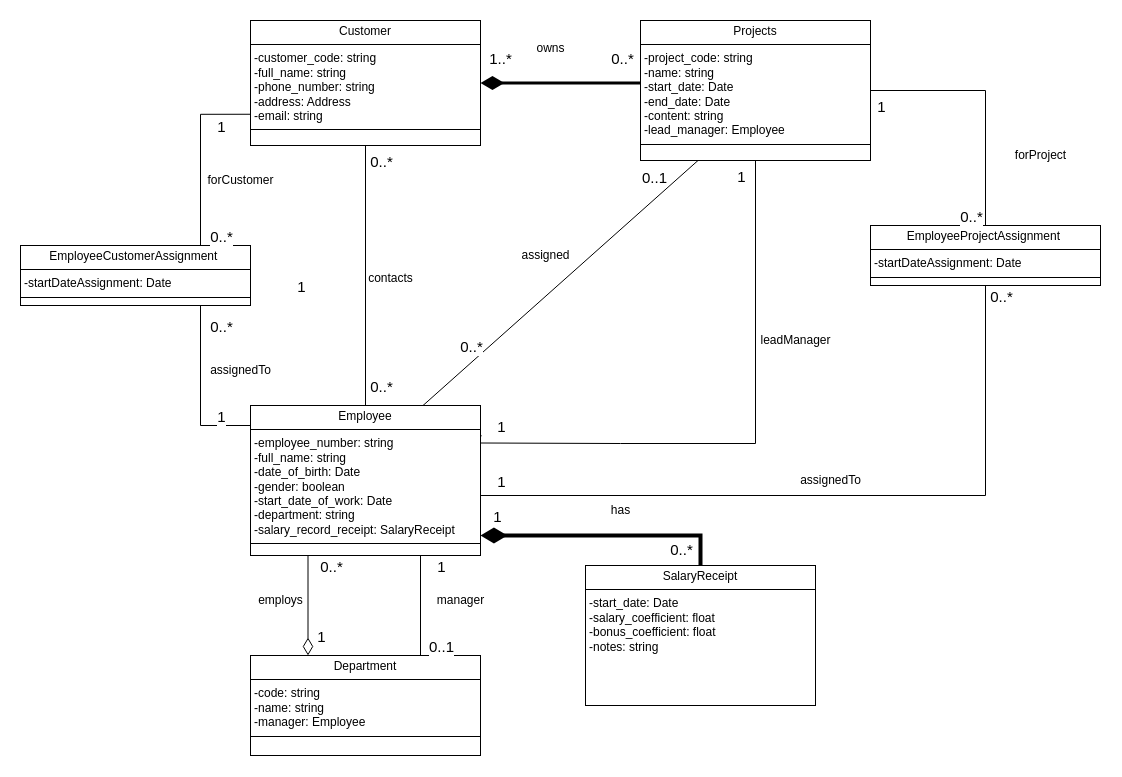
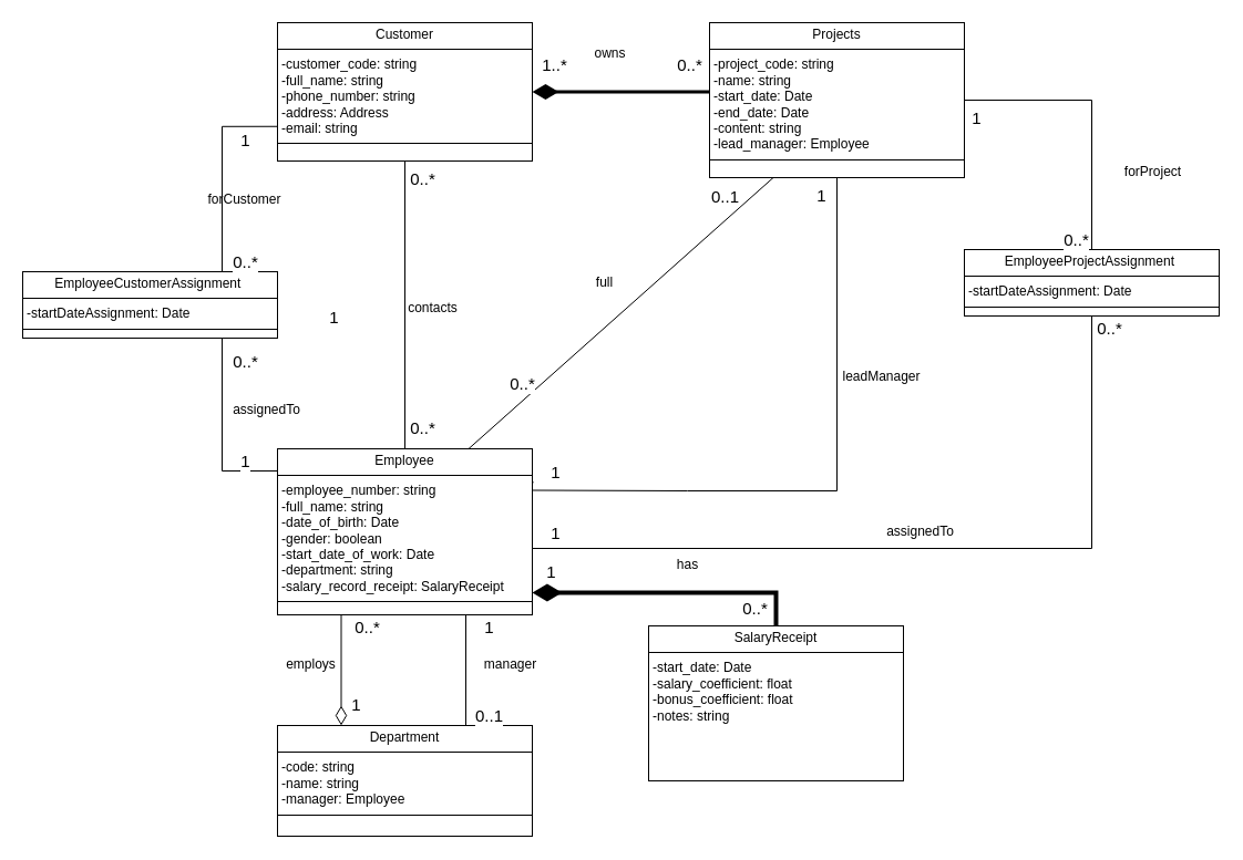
  <mxCell id="0" />
  <mxCell id="1" parent="0" />
  <mxCell id="2" style="edgeStyle=orthogonalEdgeStyle;rounded=0;orthogonalLoop=1;jettySize=auto;html=1;exitX=0.25;exitY=1;exitDx=0;exitDy=0;entryX=0.25;entryY=0;entryDx=0;entryDy=0;endArrow=diamondThin;endFill=0;endSize=15;strokeWidth=1;startSize=6;targetPerimeterSpacing=0;" edge="1" parent="1" source="4" target="10"><mxGeometry relative="1" as="geometry" /></mxCell>
  <mxCell id="3" style="edgeStyle=orthogonalEdgeStyle;rounded=0;orthogonalLoop=1;jettySize=auto;html=1;exitX=1.005;exitY=0.202;exitDx=0;exitDy=0;endArrow=none;endFill=0;exitPerimeter=0;" edge="1" parent="1" source="4" target="32"><mxGeometry relative="1" as="geometry"><Array as="points"><mxPoint x="479" y="435" /><mxPoint x="479" y="431" /><mxPoint x="423" y="431" /><mxPoint x="423" y="495" /><mxPoint x="985" y="495" /></Array></mxGeometry></mxCell>
  <mxCell id="4" value="&lt;p style=&quot;margin:0px;margin-top:4px;text-align:center;&quot;&gt;Employee&lt;/p&gt;&lt;hr size=&quot;1&quot; style=&quot;border-style:solid;&quot;&gt;&lt;p style=&quot;margin:0px;margin-left:4px;&quot;&gt;-employee_number: string&lt;/p&gt;&lt;p style=&quot;margin:0px;margin-left:4px;&quot;&gt;-&lt;span style=&quot;background-color: transparent; color: light-dark(rgb(0, 0, 0), rgb(255, 255, 255));&quot;&gt;full_name: string&lt;/span&gt;&lt;/p&gt;&lt;p style=&quot;margin:0px;margin-left:4px;&quot;&gt;&lt;span style=&quot;background-color: transparent; color: light-dark(rgb(0, 0, 0), rgb(255, 255, 255));&quot;&gt;-&lt;/span&gt;&lt;span style=&quot;background-color: transparent; color: light-dark(rgb(0, 0, 0), rgb(255, 255, 255));&quot;&gt;date_of_birth: Date&lt;/span&gt;&lt;/p&gt;&lt;p style=&quot;margin:0px;margin-left:4px;&quot;&gt;&lt;span style=&quot;background-color: transparent; color: light-dark(rgb(0, 0, 0), rgb(255, 255, 255));&quot;&gt;-&lt;/span&gt;&lt;span style=&quot;background-color: transparent; color: light-dark(rgb(0, 0, 0), rgb(255, 255, 255));&quot;&gt;gender: boolean&lt;/span&gt;&lt;/p&gt;&lt;p style=&quot;margin:0px;margin-left:4px;&quot;&gt;&lt;span style=&quot;background-color: transparent; color: light-dark(rgb(0, 0, 0), rgb(255, 255, 255));&quot;&gt;-start_date_of_work: Date&lt;/span&gt;&lt;/p&gt;&lt;p style=&quot;margin:0px;margin-left:4px;&quot;&gt;&lt;span style=&quot;background-color: transparent; color: light-dark(rgb(0, 0, 0), rgb(255, 255, 255));&quot;&gt;-&lt;/span&gt;&lt;span style=&quot;background-color: transparent; color: light-dark(rgb(0, 0, 0), rgb(255, 255, 255));&quot;&gt;department: string&lt;/span&gt;&lt;/p&gt;&lt;p style=&quot;margin:0px;margin-left:4px;&quot;&gt;-salary_record_receipt: SalaryReceipt&lt;/p&gt;&lt;hr size=&quot;1&quot; style=&quot;border-style:solid;&quot;&gt;&lt;p style=&quot;margin:0px;margin-left:4px;&quot;&gt;&lt;br&gt;&lt;/p&gt;" style="verticalAlign=top;align=left;overflow=fill;html=1;whiteSpace=wrap;" vertex="1" parent="1"><mxGeometry x="250" y="405" width="230" height="150" as="geometry" /></mxCell>
  <mxCell id="5" style="edgeStyle=orthogonalEdgeStyle;rounded=0;orthogonalLoop=1;jettySize=auto;html=1;endArrow=diamondThin;endFill=1;strokeWidth=4;endSize=15;" edge="1" parent="1" source="8" target="4"><mxGeometry relative="1" as="geometry"><Array as="points"><mxPoint x="700" y="535" /></Array></mxGeometry></mxCell>
  <mxCell id="6" value="1" style="edgeLabel;html=1;align=center;verticalAlign=middle;resizable=0;points=[];fontSize=15;" vertex="1" connectable="0" parent="5"><mxGeometry x="0.84" y="-1" relative="1" as="geometry"><mxPoint x="-4" y="-19" as="offset" /></mxGeometry></mxCell>
  <mxCell id="7" value="0..*" style="edgeLabel;html=1;align=center;verticalAlign=middle;resizable=0;points=[];fontSize=15;" vertex="1" connectable="0" parent="5"><mxGeometry x="-0.871" y="-1" relative="1" as="geometry"><mxPoint x="-21" y="-1" as="offset" /></mxGeometry></mxCell>
  <mxCell id="8" value="&lt;p style=&quot;margin:0px;margin-top:4px;text-align:center;&quot;&gt;SalaryReceipt&lt;/p&gt;&lt;hr size=&quot;1&quot; style=&quot;border-style:solid;&quot;&gt;&lt;p style=&quot;margin:0px;margin-left:4px;&quot;&gt;-start_date: Date&lt;br&gt;&lt;/p&gt;&lt;p style=&quot;margin:0px;margin-left:4px;&quot;&gt;-salary_coefficient: float&lt;/p&gt;&lt;p style=&quot;margin:0px;margin-left:4px;&quot;&gt;-bonus_coefficient: float&lt;/p&gt;&lt;p style=&quot;margin:0px;margin-left:4px;&quot;&gt;-notes: string&lt;/p&gt;&lt;p style=&quot;margin:0px;margin-left:4px;&quot;&gt;&lt;br&gt;&lt;/p&gt;" style="verticalAlign=top;align=left;overflow=fill;html=1;whiteSpace=wrap;" vertex="1" parent="1"><mxGeometry x="585" y="565" width="230" height="140" as="geometry" /></mxCell>
  <mxCell id="9" style="edgeStyle=orthogonalEdgeStyle;rounded=0;orthogonalLoop=1;jettySize=auto;html=1;exitX=0.75;exitY=0;exitDx=0;exitDy=0;entryX=0.75;entryY=1;entryDx=0;entryDy=0;endArrow=none;endFill=0;" edge="1" parent="1" source="10" target="4"><mxGeometry relative="1" as="geometry"><Array as="points"><mxPoint x="420" y="655" /><mxPoint x="420" y="555" /></Array></mxGeometry></mxCell>
  <mxCell id="10" value="&lt;p style=&quot;margin:0px;margin-top:4px;text-align:center;&quot;&gt;Department&lt;/p&gt;&lt;hr size=&quot;1&quot; style=&quot;border-style:solid;&quot;&gt;&lt;p style=&quot;margin:0px;margin-left:4px;&quot;&gt;-code: string&lt;br&gt;&lt;/p&gt;&lt;p style=&quot;margin:0px;margin-left:4px;&quot;&gt;-name: string&lt;/p&gt;&lt;p style=&quot;margin:0px;margin-left:4px;&quot;&gt;-manager:&amp;nbsp;&lt;span style=&quot;text-align: center; background-color: transparent; color: light-dark(rgb(0, 0, 0), rgb(255, 255, 255));&quot;&gt;Employee&lt;/span&gt;&lt;/p&gt;&lt;hr size=&quot;1&quot; style=&quot;border-style:solid;&quot;&gt;&lt;p style=&quot;margin:0px;margin-left:4px;&quot;&gt;&lt;br&gt;&lt;/p&gt;" style="verticalAlign=top;align=left;overflow=fill;html=1;whiteSpace=wrap;" vertex="1" parent="1"><mxGeometry x="250" y="655" width="230" height="100" as="geometry" /></mxCell>
  <mxCell id="11" style="edgeStyle=orthogonalEdgeStyle;rounded=0;orthogonalLoop=1;jettySize=auto;html=1;endArrow=none;endFill=0;" edge="1" parent="1" source="12" target="4"><mxGeometry relative="1" as="geometry" /></mxCell>
  <mxCell id="12" value="&lt;p style=&quot;margin:0px;margin-top:4px;text-align:center;&quot;&gt;Customer&lt;/p&gt;&lt;hr size=&quot;1&quot; style=&quot;border-style:solid;&quot;&gt;&lt;p style=&quot;margin:0px;margin-left:4px;&quot;&gt;-customer_code: string&lt;br&gt;&lt;/p&gt;&lt;p style=&quot;margin:0px;margin-left:4px;&quot;&gt;-&lt;span style=&quot;background-color: transparent; color: light-dark(rgb(0, 0, 0), rgb(255, 255, 255));&quot;&gt;full_name: string&lt;/span&gt;&lt;br&gt;&lt;/p&gt;&lt;p style=&quot;margin:0px;margin-left:4px;&quot;&gt;&lt;span style=&quot;background-color: transparent; color: light-dark(rgb(0, 0, 0), rgb(255, 255, 255));&quot;&gt;-&lt;/span&gt;&lt;span style=&quot;background-color: transparent; color: light-dark(rgb(0, 0, 0), rgb(255, 255, 255));&quot;&gt;phone_number: string&lt;/span&gt;&lt;/p&gt;&lt;p style=&quot;margin:0px;margin-left:4px;&quot;&gt;&lt;span style=&quot;background-color: transparent; color: light-dark(rgb(0, 0, 0), rgb(255, 255, 255));&quot;&gt;-&lt;/span&gt;&lt;span style=&quot;background-color: transparent; color: light-dark(rgb(0, 0, 0), rgb(255, 255, 255));&quot;&gt;address: Address&lt;/span&gt;&lt;/p&gt;&lt;p style=&quot;margin:0px;margin-left:4px;&quot;&gt;&lt;span style=&quot;background-color: transparent; color: light-dark(rgb(0, 0, 0), rgb(255, 255, 255));&quot;&gt;-&lt;/span&gt;&lt;span style=&quot;background-color: transparent; color: light-dark(rgb(0, 0, 0), rgb(255, 255, 255));&quot;&gt;email: string&lt;/span&gt;&lt;/p&gt;&lt;hr size=&quot;1&quot; style=&quot;border-style:solid;&quot;&gt;&lt;p style=&quot;margin:0px;margin-left:4px;&quot;&gt;&lt;br&gt;&lt;/p&gt;" style="verticalAlign=top;align=left;overflow=fill;html=1;whiteSpace=wrap;" vertex="1" parent="1"><mxGeometry x="250" y="20" width="230" height="125" as="geometry" /></mxCell>
  <mxCell id="13" style="edgeStyle=orthogonalEdgeStyle;rounded=0;orthogonalLoop=1;jettySize=auto;html=1;entryX=1;entryY=0.5;entryDx=0;entryDy=0;strokeWidth=3;endArrow=diamondThin;endFill=1;endSize=15;startSize=7;" edge="1" parent="1" source="17" target="12"><mxGeometry relative="1" as="geometry"><Array as="points"><mxPoint x="535" y="83" /></Array></mxGeometry></mxCell>
  <mxCell id="14" value="1..*" style="edgeLabel;html=1;align=center;verticalAlign=middle;resizable=0;points=[];fontSize=15;" vertex="1" connectable="0" parent="13"><mxGeometry x="0.883" y="-2" relative="1" as="geometry"><mxPoint x="10" y="-23" as="offset" /></mxGeometry></mxCell>
  <mxCell id="15" value="0..*" style="edgeLabel;html=1;align=center;verticalAlign=middle;resizable=0;points=[];fontSize=15;" vertex="1" connectable="0" parent="13"><mxGeometry x="-0.864" y="-2" relative="1" as="geometry"><mxPoint x="-8" y="-23" as="offset" /></mxGeometry></mxCell>
  <mxCell id="16" style="edgeStyle=orthogonalEdgeStyle;rounded=0;orthogonalLoop=1;jettySize=auto;html=1;endArrow=none;endFill=0;" edge="1" parent="1" source="17" target="32"><mxGeometry relative="1" as="geometry"><Array as="points"><mxPoint x="985" y="90" /></Array></mxGeometry></mxCell>
  <mxCell id="17" value="&lt;p style=&quot;margin:0px;margin-top:4px;text-align:center;&quot;&gt;Projects&lt;/p&gt;&lt;hr size=&quot;1&quot; style=&quot;border-style:solid;&quot;&gt;&lt;p style=&quot;margin:0px;margin-left:4px;&quot;&gt;-project_code: string&lt;br&gt;&lt;/p&gt;&lt;p style=&quot;margin:0px;margin-left:4px;&quot;&gt;-name: string&lt;/p&gt;&lt;p style=&quot;margin:0px;margin-left:4px;&quot;&gt;-start_date: Date&lt;/p&gt;&lt;p style=&quot;margin:0px;margin-left:4px;&quot;&gt;-end_date: Date&lt;/p&gt;&lt;p style=&quot;margin:0px;margin-left:4px;&quot;&gt;-content: string&lt;/p&gt;&lt;p style=&quot;margin:0px;margin-left:4px;&quot;&gt;-lead_manager: Employee&lt;/p&gt;&lt;hr size=&quot;1&quot; style=&quot;border-style:solid;&quot;&gt;&lt;p style=&quot;margin:0px;margin-left:4px;&quot;&gt;&lt;br&gt;&lt;/p&gt;" style="verticalAlign=top;align=left;overflow=fill;html=1;whiteSpace=wrap;" vertex="1" parent="1"><mxGeometry x="640" y="20" width="230" height="140" as="geometry" /></mxCell>
  <mxCell id="18" style="edgeStyle=orthogonalEdgeStyle;rounded=0;orthogonalLoop=1;jettySize=auto;html=1;entryX=0;entryY=0.75;entryDx=0;entryDy=0;endArrow=none;endFill=0;" edge="1" parent="1" source="20" target="12"><mxGeometry relative="1" as="geometry"><Array as="points"><mxPoint x="200" y="114" /></Array></mxGeometry></mxCell>
  <mxCell id="19" style="edgeStyle=orthogonalEdgeStyle;rounded=0;orthogonalLoop=1;jettySize=auto;html=1;endArrow=none;endFill=0;" edge="1" parent="1" source="20"><mxGeometry relative="1" as="geometry"><mxPoint x="250" y="425" as="targetPoint" /><Array as="points"><mxPoint x="200" y="425" /><mxPoint x="250" y="425" /></Array></mxGeometry></mxCell>
  <mxCell id="20" value="&lt;p style=&quot;margin:0px;margin-top:4px;text-align:center;&quot;&gt;EmployeeCustomerAssignment&amp;nbsp;&lt;/p&gt;&lt;hr size=&quot;1&quot; style=&quot;border-style:solid;&quot;&gt;&lt;p style=&quot;margin:0px;margin-left:4px;&quot;&gt;-&lt;span style=&quot;background-color: transparent;&quot;&gt;startDateAssignment: Date&lt;/span&gt;&lt;br&gt;&lt;/p&gt;&lt;hr size=&quot;1&quot; style=&quot;border-style:solid;&quot;&gt;&lt;p style=&quot;margin:0px;margin-left:4px;&quot;&gt;&lt;br&gt;&lt;/p&gt;" style="verticalAlign=top;align=left;overflow=fill;html=1;whiteSpace=wrap;" vertex="1" parent="1"><mxGeometry x="20" y="245" width="230" height="60" as="geometry" /></mxCell>
  <mxCell id="21" value="0..*" style="edgeLabel;html=1;align=center;verticalAlign=middle;resizable=0;points=[];fontSize=15;" vertex="1" connectable="0" parent="1"><mxGeometry x="380" y="160" as="geometry" /></mxCell>
  <mxCell id="22" value="0..*" style="edgeLabel;html=1;align=center;verticalAlign=middle;resizable=0;points=[];fontSize=15;" vertex="1" connectable="0" parent="1"><mxGeometry x="380" y="385" as="geometry" /></mxCell>
  <mxCell id="23" value="contacts" style="text;html=1;align=center;verticalAlign=middle;resizable=0;points=[];autosize=1;strokeColor=none;fillColor=none;" vertex="1" parent="1"><mxGeometry x="355" y="263" width="70" height="30" as="geometry" /></mxCell>
  <mxCell id="24" value="has" style="text;html=1;align=center;verticalAlign=middle;resizable=0;points=[];autosize=1;strokeColor=none;fillColor=none;" vertex="1" parent="1"><mxGeometry x="600" y="495" width="40" height="30" as="geometry" /></mxCell>
  <mxCell id="25" value="owns" style="text;html=1;align=center;verticalAlign=middle;resizable=0;points=[];autosize=1;strokeColor=none;fillColor=none;" vertex="1" parent="1"><mxGeometry x="525" y="33" width="50" height="30" as="geometry" /></mxCell>
  <mxCell id="26" value="0..*" style="edgeLabel;html=1;align=center;verticalAlign=middle;resizable=0;points=[];fontSize=15;" vertex="1" connectable="0" parent="1"><mxGeometry x="330" y="565" as="geometry" /></mxCell>
  <mxCell id="27" value="1" style="edgeLabel;html=1;align=center;verticalAlign=middle;resizable=0;points=[];fontSize=15;" vertex="1" connectable="0" parent="1"><mxGeometry x="320" y="635" as="geometry" /></mxCell>
  <mxCell id="28" value="employs" style="text;html=1;align=center;verticalAlign=middle;resizable=0;points=[];autosize=1;strokeColor=none;fillColor=none;" vertex="1" parent="1"><mxGeometry x="245" y="585" width="70" height="30" as="geometry" /></mxCell>
  <mxCell id="29" value="1" style="edgeLabel;html=1;align=center;verticalAlign=middle;resizable=0;points=[];fontSize=15;" vertex="1" connectable="0" parent="1"><mxGeometry x="440" y="565" as="geometry" /></mxCell>
  <mxCell id="30" value="0..1" style="edgeLabel;html=1;align=center;verticalAlign=middle;resizable=0;points=[];fontSize=15;" vertex="1" connectable="0" parent="1"><mxGeometry x="440" y="645" as="geometry"><mxPoint as="offset" /></mxGeometry></mxCell>
  <mxCell id="31" value="manager" style="text;html=1;align=center;verticalAlign=middle;resizable=0;points=[];autosize=1;strokeColor=none;fillColor=none;" vertex="1" parent="1"><mxGeometry x="425" y="585" width="70" height="30" as="geometry" /></mxCell>
  <mxCell id="32" value="&lt;p style=&quot;margin:0px;margin-top:4px;text-align:center;&quot;&gt;EmployeeProjectAssignment&amp;nbsp;&lt;/p&gt;&lt;hr size=&quot;1&quot; style=&quot;border-style:solid;&quot;&gt;&lt;p style=&quot;margin:0px;margin-left:4px;&quot;&gt;-&lt;span style=&quot;background-color: transparent;&quot;&gt;startDateAssignment: Date&lt;/span&gt;&lt;br&gt;&lt;/p&gt;&lt;hr size=&quot;1&quot; style=&quot;border-style:solid;&quot;&gt;&lt;p style=&quot;margin:0px;margin-left:4px;&quot;&gt;&lt;br&gt;&lt;/p&gt;" style="verticalAlign=top;align=left;overflow=fill;html=1;whiteSpace=wrap;" vertex="1" parent="1"><mxGeometry x="870" y="225" width="230" height="60" as="geometry" /></mxCell>
  <mxCell id="33" value="0..*" style="edgeLabel;html=1;align=center;verticalAlign=middle;resizable=0;points=[];fontSize=15;" vertex="1" connectable="0" parent="1"><mxGeometry x="1000" y="295" as="geometry" /></mxCell>
  <mxCell id="34" value="0..*" style="edgeLabel;html=1;align=center;verticalAlign=middle;resizable=0;points=[];fontSize=15;" vertex="1" connectable="0" parent="1"><mxGeometry x="970" y="215" as="geometry" /></mxCell>
  <mxCell id="35" value="1" style="edgeLabel;html=1;align=center;verticalAlign=middle;resizable=0;points=[];fontSize=15;" vertex="1" connectable="0" parent="1"><mxGeometry x="500" y="480" as="geometry" /></mxCell>
  <mxCell id="36" value="1" style="edgeLabel;html=1;align=center;verticalAlign=middle;resizable=0;points=[];fontSize=15;" vertex="1" connectable="0" parent="1"><mxGeometry x="880" y="105" as="geometry" /></mxCell>
  <mxCell id="37" value="assignedTo" style="text;html=1;align=center;verticalAlign=middle;resizable=0;points=[];autosize=1;strokeColor=none;fillColor=none;" vertex="1" parent="1"><mxGeometry x="790" y="465" width="80" height="30" as="geometry" /></mxCell>
  <mxCell id="38" value="forProject" style="text;html=1;align=center;verticalAlign=middle;resizable=0;points=[];autosize=1;strokeColor=none;fillColor=none;" vertex="1" parent="1"><mxGeometry x="1005" y="140" width="70" height="30" as="geometry" /></mxCell>
  <mxCell id="39" value="0..*" style="edgeLabel;html=1;align=center;verticalAlign=middle;resizable=0;points=[];fontSize=15;" vertex="1" connectable="0" parent="1"><mxGeometry x="220" y="235" as="geometry" /></mxCell>
  <mxCell id="40" value="0..*" style="edgeLabel;html=1;align=center;verticalAlign=middle;resizable=0;points=[];fontSize=15;" vertex="1" connectable="0" parent="1"><mxGeometry x="220" y="325" as="geometry" /></mxCell>
  <mxCell id="41" value="1" style="edgeLabel;html=1;align=center;verticalAlign=middle;resizable=0;points=[];fontSize=15;" vertex="1" connectable="0" parent="1"><mxGeometry x="220" y="415" as="geometry" /></mxCell>
  <mxCell id="42" value="1" style="edgeLabel;html=1;align=center;verticalAlign=middle;resizable=0;points=[];fontSize=15;" vertex="1" connectable="0" parent="1"><mxGeometry x="300" y="285" as="geometry" /></mxCell>
  <mxCell id="43" value="1" style="edgeLabel;html=1;align=center;verticalAlign=middle;resizable=0;points=[];fontSize=15;" vertex="1" connectable="0" parent="1"><mxGeometry x="220" y="125" as="geometry" /></mxCell>
  <mxCell id="44" value="assignedTo" style="text;html=1;align=center;verticalAlign=middle;resizable=0;points=[];autosize=1;strokeColor=none;fillColor=none;" vertex="1" parent="1"><mxGeometry x="200" y="355" width="80" height="30" as="geometry" /></mxCell>
- <mxCell id="45" value="forCustomer" style="text;html=1;align=center;verticalAlign=middle;resizable=0;points=[];autosize=1;strokeColor=none;fillColor=none;" vertex="1" parent="1"><mxGeometry x="195" y="165" width="90" height="30" as="geometry" /></mxCell>
+ <mxCell id="45" value="forCustomer" style="text;html=1;align=center;verticalAlign=middle;resizable=0;points=[];autosize=1;strokeColor=none;fillColor=none;" vertex="1" parent="1"><mxGeometry x="175" y="165" width="90" height="30" as="geometry" /></mxCell>
  <mxCell id="46" value="" style="endArrow=none;html=1;rounded=0;exitX=0.75;exitY=0;exitDx=0;exitDy=0;entryX=0.25;entryY=1;entryDx=0;entryDy=0;" edge="1" parent="1" source="4" target="17"><mxGeometry width="50" height="50" relative="1" as="geometry"><mxPoint x="560" y="325" as="sourcePoint" /><mxPoint x="610" y="275" as="targetPoint" /></mxGeometry></mxCell>
  <mxCell id="47" value="0..1" style="edgeLabel;html=1;align=center;verticalAlign=middle;resizable=0;points=[];fontSize=15;" vertex="1" connectable="0" parent="1"><mxGeometry x="650" y="175" as="geometry"><mxPoint x="3" y="1" as="offset" /></mxGeometry></mxCell>
  <mxCell id="48" value="0..*" style="edgeLabel;html=1;align=center;verticalAlign=middle;resizable=0;points=[];fontSize=15;" vertex="1" connectable="0" parent="1"><mxGeometry x="470" as="geometry" y="345" /></mxCell>
  <mxCell id="49" value="" style="endArrow=none;html=1;rounded=0;exitX=1;exitY=0.25;exitDx=0;exitDy=0;entryX=0.5;entryY=1;entryDx=0;entryDy=0;" edge="1" parent="1" source="4" target="17"><mxGeometry width="50" height="50" relative="1" as="geometry"><mxPoint x="610" y="530" as="sourcePoint" /><mxPoint x="884" y="285" as="targetPoint" /><Array as="points"><mxPoint x="620" y="443" /><mxPoint x="755" y="443" /></Array></mxGeometry></mxCell>
- <mxCell id="50" value="assigned" style="text;html=1;align=center;verticalAlign=middle;resizable=0;points=[];autosize=1;strokeColor=none;fillColor=none;" vertex="1" parent="1"><mxGeometry x="510" y="240" width="70" height="30" as="geometry" /></mxCell>
+ <mxCell id="50" value="full" style="text;html=1;align=center;verticalAlign=middle;resizable=0;points=[];autosize=1;strokeColor=none;fillColor=none;" vertex="1" parent="1"><mxGeometry x="510" y="240" width="70" height="30" as="geometry" /></mxCell>
  <mxCell id="51" value="leadManager" style="text;html=1;align=center;verticalAlign=middle;resizable=0;points=[];autosize=1;strokeColor=none;fillColor=none;" vertex="1" parent="1"><mxGeometry x="750" y="325" width="90" height="30" as="geometry" /></mxCell>
  <mxCell id="52" value="1" style="edgeLabel;html=1;align=center;verticalAlign=middle;resizable=0;points=[];fontSize=15;" vertex="1" connectable="0" parent="1"><mxGeometry x="500" y="425" as="geometry" /></mxCell>
  <mxCell id="53" value="1" style="edgeLabel;html=1;align=center;verticalAlign=middle;resizable=0;points=[];fontSize=15;" vertex="1" connectable="0" parent="1"><mxGeometry x="740" y="175" as="geometry" /></mxCell>
